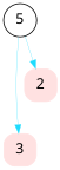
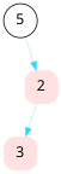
  digraph {
    fontname="Noto Sans"
    node [color="#ffe1e1" fillcolor="#ffe1e1" fontname="Noto Sans" fontsize=16 shape=box style="filled,rounded"]
    edge [color="#1FDBFD" fontname="Noto Sans" style="setlinewidth(0.3)"]
    5 [color=black fillcolor=white height=0.5 shape=ellipse width=0.5]
    n2 [height=0.5 label=3 width=0.5]
    2 [height=0.5 width=0.5]
-   5 -> n2
+   2 -> n2
    5 -> 2
  }
